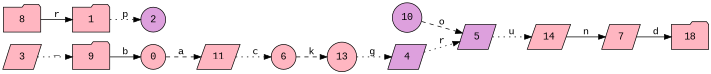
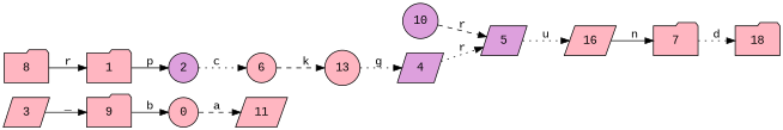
  digraph {
    fontname="Liberation Mono"
    rankdir=LR
    node [fillcolor=lightpink fontname="Liberation Mono" shape=parallelogram style=filled]
    edge [fontname="Liberation Mono" style=dotted]
    0 [shape=circle]
    11
    6 [shape=circle]
    13 [shape=circle]
    1 [shape=folder]
    2 [fillcolor=plum shape=circle]
    9 [shape=folder]
    3
    4 [fillcolor=plum]
    5 [fillcolor=plum]
    10 [fillcolor=plum shape=circle]
-   14
-   7
+   14 [label=16]
+   7 [shape=folder]
    n14 [label=18 shape=folder]
    8 [shape=folder]
    0 -> 11 [label=a style=dashed]
-   11 -> 6 [label=c]
+   2 -> 6 [label=c]
    6 -> 13 [label=k style=dashed]
    13 -> 4 [label=g]
-   1 -> 2 [label=p]
+   1 -> 2 [label=p style=solid]
    9 -> 0 [label=b style=solid]
-   3 -> 9 [label=_]
+   3 -> 9 [label=_ style=solid]
    4 -> 5 [label=r]
    5 -> 14 [label=u]
-   10 -> 5 [label=o style=dashed]
+   10 -> 5 [label=r style=dashed]
    14 -> 7 [label=n style=solid]
-   7 -> n14 [label=d style=solid]
+   7 -> n14 [label=d]
    8 -> 1 [label=r style=solid]
  }
